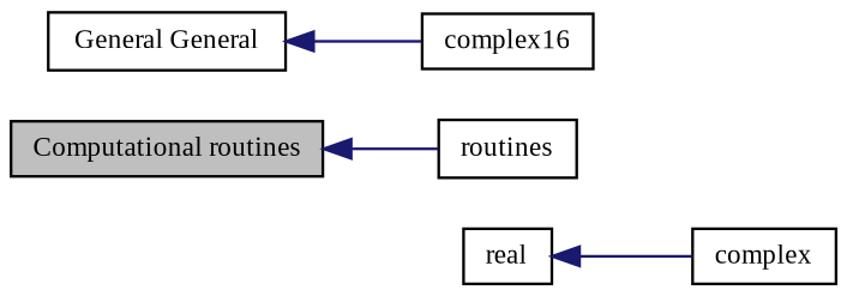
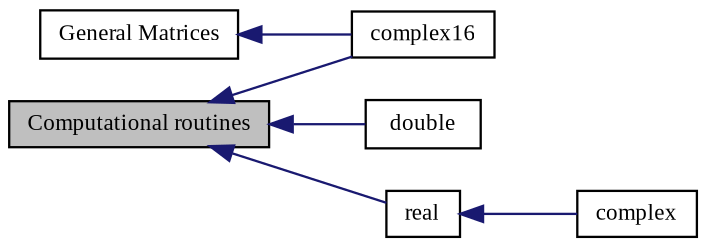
  digraph {
    fontname="Liberation Serif"
    rankdir=LR
    node [color=black fillcolor=white fontname="Liberation Serif" fontsize=10 shape=record style=filled]
    edge [color=midnightblue dir=back fontname="Liberation Serif" fontsize=10 labelfontname=Helvetica labelfontsize=10 shape=plaintext style=solid]
-   n1 [height=0.2 label="General General" width=0.4]
+   n1 [height=0.2 label="General Matrices" width=0.4]
    n2 [height=0.2 label=complex16 width=0.4]
    n3 [fillcolor=grey75 fontcolor=black height=0.2 label="Computational routines" width=0.4]
-   n4 [height=0.2 label=routines width=0.4]
+   n4 [height=0.2 label=double width=0.4]
    n5 [height=0.2 label=real width=0.4]
    n6 [height=0.2 label=complex width=0.4]
    n1 -> n2
+   n3 -> n2
    n3 -> n4
+   n3 -> n5
    n5 -> n6
  }
